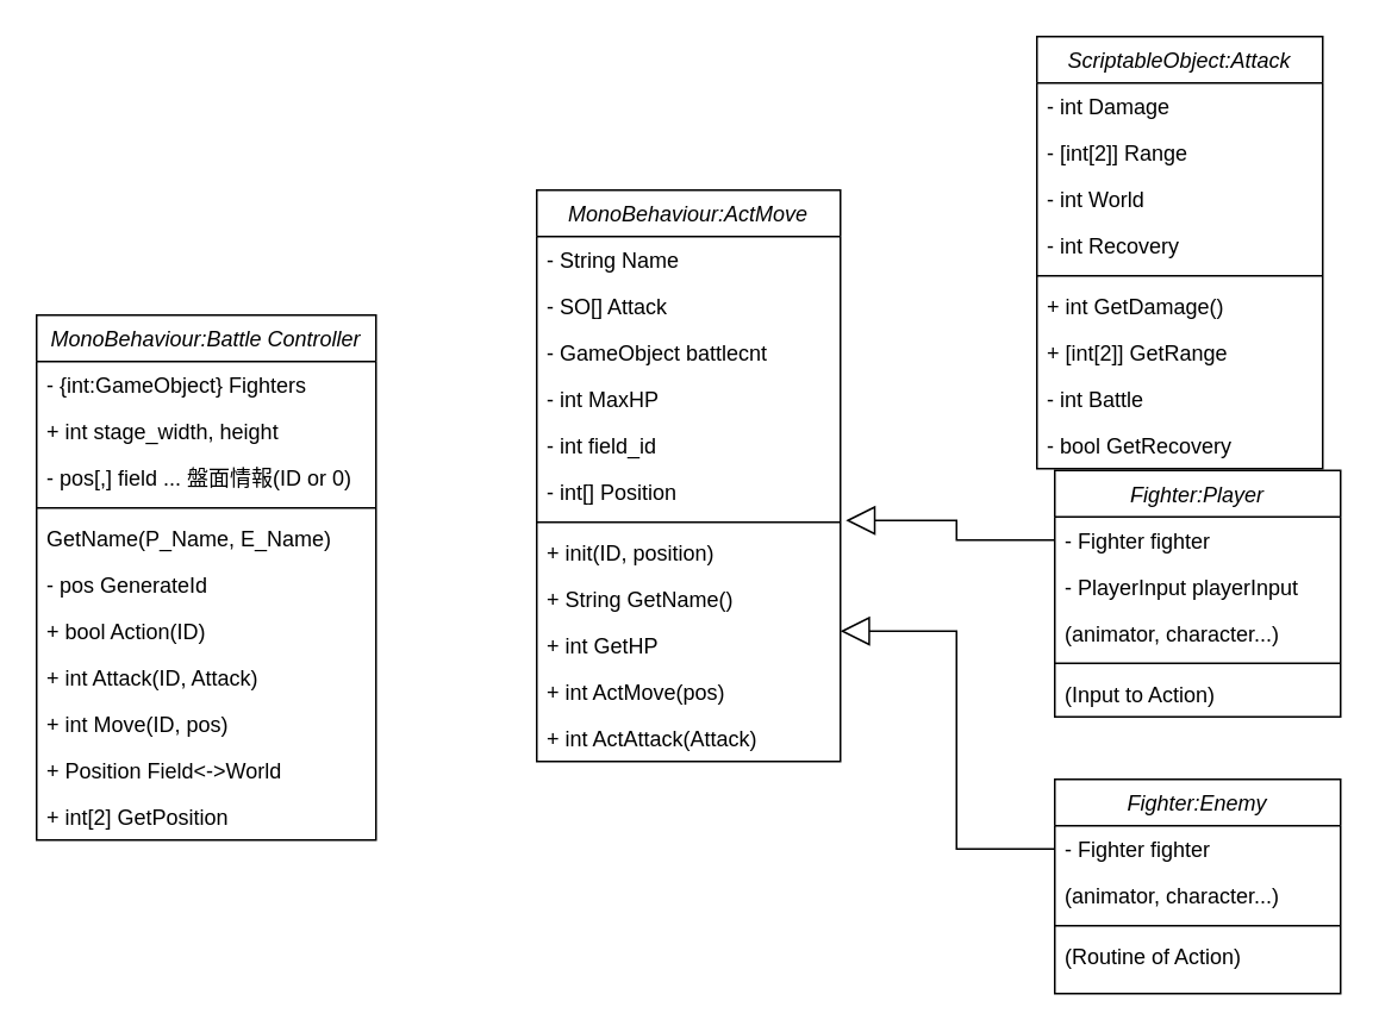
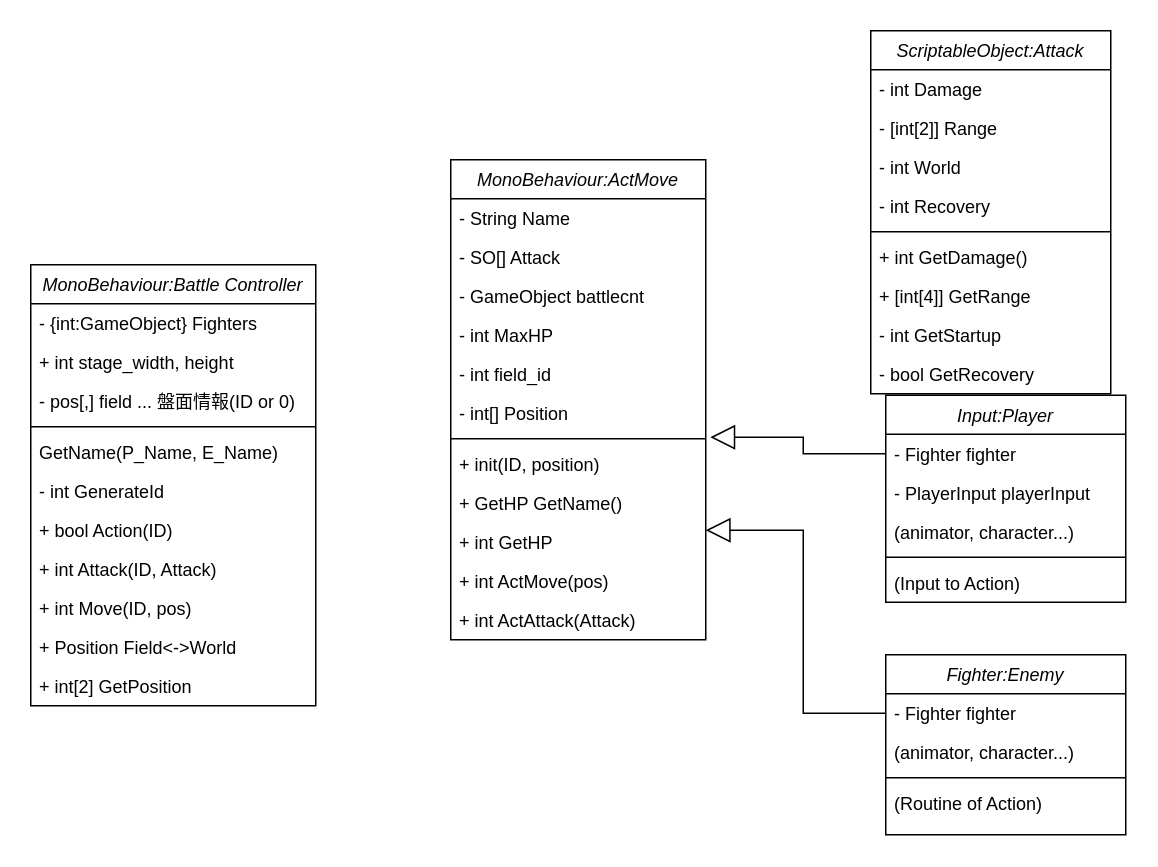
  <mxCell id="0" />
  <mxCell id="1" parent="0" />
  <mxCell id="2" value="MonoBehaviour:Battle Controller" style="swimlane;fontStyle=2;align=center;verticalAlign=top;childLayout=stackLayout;horizontal=1;startSize=26;horizontalStack=0;resizeParent=1;resizeLast=0;collapsible=1;marginBottom=0;rounded=0;shadow=0;strokeWidth=1;" parent="1" vertex="1"><mxGeometry x="20" y="176" width="190" height="294" as="geometry"><mxRectangle x="230" y="140" width="160" height="26" as="alternateBounds" /></mxGeometry></mxCell>
  <mxCell id="3" value="- {int:GameObject} Fighters" style="text;align=left;verticalAlign=top;spacingLeft=4;spacingRight=4;overflow=hidden;rotatable=0;points=[[0,0.5],[1,0.5]];portConstraint=eastwest;" parent="2" vertex="1"><mxGeometry y="26" width="190" height="26" as="geometry" /></mxCell>
  <mxCell id="4" value="+ int stage_width, height" style="text;align=left;verticalAlign=top;spacingLeft=4;spacingRight=4;overflow=hidden;rotatable=0;points=[[0,0.5],[1,0.5]];portConstraint=eastwest;rounded=0;shadow=0;html=0;" parent="2" vertex="1"><mxGeometry y="52" width="190" height="26" as="geometry" /></mxCell>
  <mxCell id="5" value="- pos[,] field ... 盤面情報(ID or 0)" style="text;align=left;verticalAlign=top;spacingLeft=4;spacingRight=4;overflow=hidden;rotatable=0;points=[[0,0.5],[1,0.5]];portConstraint=eastwest;rounded=0;shadow=0;html=0;" parent="2" vertex="1"><mxGeometry y="78" width="190" height="26" as="geometry" /></mxCell>
  <mxCell id="6" value="" style="line;html=1;strokeWidth=1;align=left;verticalAlign=middle;spacingTop=-1;spacingLeft=3;spacingRight=3;rotatable=0;labelPosition=right;points=[];portConstraint=eastwest;" parent="2" vertex="1"><mxGeometry y="104" width="190" height="8" as="geometry" /></mxCell>
  <mxCell id="7" value="GetName(P_Name, E_Name)" style="text;align=left;verticalAlign=top;spacingLeft=4;spacingRight=4;overflow=hidden;rotatable=0;points=[[0,0.5],[1,0.5]];portConstraint=eastwest;" parent="2" vertex="1"><mxGeometry y="112" width="190" height="26" as="geometry" /></mxCell>
- <mxCell id="8" value="- pos GenerateId" style="text;align=left;verticalAlign=top;spacingLeft=4;spacingRight=4;overflow=hidden;rotatable=0;points=[[0,0.5],[1,0.5]];portConstraint=eastwest;" parent="2" vertex="1"><mxGeometry y="138" width="190" height="26" as="geometry" /></mxCell>
+ <mxCell id="8" value="- int GenerateId" style="text;align=left;verticalAlign=top;spacingLeft=4;spacingRight=4;overflow=hidden;rotatable=0;points=[[0,0.5],[1,0.5]];portConstraint=eastwest;" parent="2" vertex="1"><mxGeometry y="138" width="190" height="26" as="geometry" /></mxCell>
  <mxCell id="9" value="+ bool Action(ID)" style="text;align=left;verticalAlign=top;spacingLeft=4;spacingRight=4;overflow=hidden;rotatable=0;points=[[0,0.5],[1,0.5]];portConstraint=eastwest;" parent="2" vertex="1"><mxGeometry y="164" width="190" height="26" as="geometry" /></mxCell>
  <mxCell id="10" value="+ int Attack(ID, Attack)" style="text;align=left;verticalAlign=top;spacingLeft=4;spacingRight=4;overflow=hidden;rotatable=0;points=[[0,0.5],[1,0.5]];portConstraint=eastwest;" parent="2" vertex="1"><mxGeometry y="190" width="190" height="26" as="geometry" /></mxCell>
  <mxCell id="11" value="+ int Move(ID, pos)" style="text;align=left;verticalAlign=top;spacingLeft=4;spacingRight=4;overflow=hidden;rotatable=0;points=[[0,0.5],[1,0.5]];portConstraint=eastwest;" parent="2" vertex="1"><mxGeometry y="216" width="190" height="26" as="geometry" /></mxCell>
  <mxCell id="12" value="+ Position Field&lt;-&gt;World" style="text;align=left;verticalAlign=top;spacingLeft=4;spacingRight=4;overflow=hidden;rotatable=0;points=[[0,0.5],[1,0.5]];portConstraint=eastwest;rounded=0;shadow=0;html=0;" parent="2" vertex="1"><mxGeometry y="242" width="190" height="26" as="geometry" /></mxCell>
  <mxCell id="13" value="+ int[2] GetPosition" style="text;align=left;verticalAlign=top;spacingLeft=4;spacingRight=4;overflow=hidden;rotatable=0;points=[[0,0.5],[1,0.5]];portConstraint=eastwest;" parent="2" vertex="1"><mxGeometry y="268" width="190" height="26" as="geometry" /></mxCell>
  <mxCell id="14" value="MonoBehaviour:ActMove" style="swimlane;fontStyle=2;align=center;verticalAlign=top;childLayout=stackLayout;horizontal=1;startSize=26;horizontalStack=0;resizeParent=1;resizeLast=0;collapsible=1;marginBottom=0;rounded=0;shadow=0;strokeWidth=1;" parent="1" vertex="1"><mxGeometry x="300" y="106" width="170" height="320" as="geometry"><mxRectangle x="480" y="120" width="160" height="26" as="alternateBounds" /></mxGeometry></mxCell>
  <mxCell id="15" value="- String Name" style="text;align=left;verticalAlign=top;spacingLeft=4;spacingRight=4;overflow=hidden;rotatable=0;points=[[0,0.5],[1,0.5]];portConstraint=eastwest;" parent="14" vertex="1"><mxGeometry y="26" width="170" height="26" as="geometry" /></mxCell>
  <mxCell id="16" value="- SO[] Attack" style="text;align=left;verticalAlign=top;spacingLeft=4;spacingRight=4;overflow=hidden;rotatable=0;points=[[0,0.5],[1,0.5]];portConstraint=eastwest;rounded=0;shadow=0;html=0;" parent="14" vertex="1"><mxGeometry y="52" width="170" height="26" as="geometry" /></mxCell>
  <mxCell id="17" value="- GameObject battlecnt" style="text;align=left;verticalAlign=top;spacingLeft=4;spacingRight=4;overflow=hidden;rotatable=0;points=[[0,0.5],[1,0.5]];portConstraint=eastwest;rounded=0;shadow=0;html=0;" parent="14" vertex="1"><mxGeometry y="78" width="170" height="26" as="geometry" /></mxCell>
  <mxCell id="18" value="- int MaxHP" style="text;align=left;verticalAlign=top;spacingLeft=4;spacingRight=4;overflow=hidden;rotatable=0;points=[[0,0.5],[1,0.5]];portConstraint=eastwest;rounded=0;shadow=0;html=0;" parent="14" vertex="1"><mxGeometry y="104" width="170" height="26" as="geometry" /></mxCell>
  <mxCell id="19" value="- int field_id" style="text;align=left;verticalAlign=top;spacingLeft=4;spacingRight=4;overflow=hidden;rotatable=0;points=[[0,0.5],[1,0.5]];portConstraint=eastwest;rounded=0;shadow=0;html=0;" parent="14" vertex="1"><mxGeometry y="130" width="170" height="26" as="geometry" /></mxCell>
  <mxCell id="20" value="- int[] Position" style="text;align=left;verticalAlign=top;spacingLeft=4;spacingRight=4;overflow=hidden;rotatable=0;points=[[0,0.5],[1,0.5]];portConstraint=eastwest;rounded=0;shadow=0;html=0;" parent="14" vertex="1"><mxGeometry y="156" width="170" height="26" as="geometry" /></mxCell>
  <mxCell id="21" value="" style="line;html=1;strokeWidth=1;align=left;verticalAlign=middle;spacingTop=-1;spacingLeft=3;spacingRight=3;rotatable=0;labelPosition=right;points=[];portConstraint=eastwest;" parent="14" vertex="1"><mxGeometry y="182" width="170" height="8" as="geometry" /></mxCell>
  <mxCell id="22" value="+ init(ID, position)" style="text;align=left;verticalAlign=top;spacingLeft=4;spacingRight=4;overflow=hidden;rotatable=0;points=[[0,0.5],[1,0.5]];portConstraint=eastwest;rounded=0;shadow=0;html=0;" parent="14" vertex="1"><mxGeometry y="190" width="170" height="26" as="geometry" /></mxCell>
- <mxCell id="23" value="+ String GetName()" style="text;align=left;verticalAlign=top;spacingLeft=4;spacingRight=4;overflow=hidden;rotatable=0;points=[[0,0.5],[1,0.5]];portConstraint=eastwest;" parent="14" vertex="1"><mxGeometry y="216" width="170" height="26" as="geometry" /></mxCell>
+ <mxCell id="23" value="+ GetHP GetName()" style="text;align=left;verticalAlign=top;spacingLeft=4;spacingRight=4;overflow=hidden;rotatable=0;points=[[0,0.5],[1,0.5]];portConstraint=eastwest;" parent="14" vertex="1"><mxGeometry y="216" width="170" height="26" as="geometry" /></mxCell>
  <mxCell id="24" value="+ int GetHP" style="text;align=left;verticalAlign=top;spacingLeft=4;spacingRight=4;overflow=hidden;rotatable=0;points=[[0,0.5],[1,0.5]];portConstraint=eastwest;" parent="14" vertex="1"><mxGeometry y="242" width="170" height="26" as="geometry" /></mxCell>
  <mxCell id="25" value="+ int ActMove(pos)" style="text;align=left;verticalAlign=top;spacingLeft=4;spacingRight=4;overflow=hidden;rotatable=0;points=[[0,0.5],[1,0.5]];portConstraint=eastwest;" parent="14" vertex="1"><mxGeometry y="268" width="170" height="26" as="geometry" /></mxCell>
  <mxCell id="26" value="+ int ActAttack(Attack)" style="text;align=left;verticalAlign=top;spacingLeft=4;spacingRight=4;overflow=hidden;rotatable=0;points=[[0,0.5],[1,0.5]];portConstraint=eastwest;" parent="14" vertex="1"><mxGeometry y="294" width="170" height="26" as="geometry" /></mxCell>
- <mxCell id="27" value="Fighter:Player" style="swimlane;fontStyle=2;align=center;verticalAlign=top;childLayout=stackLayout;horizontal=1;startSize=26;horizontalStack=0;resizeParent=1;resizeLast=0;collapsible=1;marginBottom=0;rounded=0;shadow=0;strokeWidth=1;" parent="1" vertex="1"><mxGeometry x="590" y="263" width="160" height="138" as="geometry"><mxRectangle x="480" y="120" width="160" height="26" as="alternateBounds" /></mxGeometry></mxCell>
+ <mxCell id="27" value="Input:Player" style="swimlane;fontStyle=2;align=center;verticalAlign=top;childLayout=stackLayout;horizontal=1;startSize=26;horizontalStack=0;resizeParent=1;resizeLast=0;collapsible=1;marginBottom=0;rounded=0;shadow=0;strokeWidth=1;" parent="1" vertex="1"><mxGeometry x="590" y="263" width="160" height="138" as="geometry"><mxRectangle x="480" y="120" width="160" height="26" as="alternateBounds" /></mxGeometry></mxCell>
  <mxCell id="28" value="- Fighter fighter" style="text;align=left;verticalAlign=top;spacingLeft=4;spacingRight=4;overflow=hidden;rotatable=0;points=[[0,0.5],[1,0.5]];portConstraint=eastwest;rounded=0;shadow=0;html=0;" parent="27" vertex="1"><mxGeometry y="26" width="160" height="26" as="geometry" /></mxCell>
  <mxCell id="29" value="- PlayerInput playerInput" style="text;align=left;verticalAlign=top;spacingLeft=4;spacingRight=4;overflow=hidden;rotatable=0;points=[[0,0.5],[1,0.5]];portConstraint=eastwest;rounded=0;shadow=0;html=0;" parent="27" vertex="1"><mxGeometry y="52" width="160" height="26" as="geometry" /></mxCell>
  <mxCell id="30" value="(animator, character...)" style="text;align=left;verticalAlign=top;spacingLeft=4;spacingRight=4;overflow=hidden;rotatable=0;points=[[0,0.5],[1,0.5]];portConstraint=eastwest;rounded=0;shadow=0;html=0;" parent="27" vertex="1"><mxGeometry y="78" width="160" height="26" as="geometry" /></mxCell>
  <mxCell id="31" value="" style="line;html=1;strokeWidth=1;align=left;verticalAlign=middle;spacingTop=-1;spacingLeft=3;spacingRight=3;rotatable=0;labelPosition=right;points=[];portConstraint=eastwest;" parent="27" vertex="1"><mxGeometry y="104" width="160" height="8" as="geometry" /></mxCell>
  <mxCell id="32" value="(Input to Action)" style="text;align=left;verticalAlign=top;spacingLeft=4;spacingRight=4;overflow=hidden;rotatable=0;points=[[0,0.5],[1,0.5]];portConstraint=eastwest;" parent="27" vertex="1"><mxGeometry y="112" width="160" height="26" as="geometry" /></mxCell>
  <mxCell id="33" value="ScriptableObject:Attack" style="swimlane;fontStyle=2;align=center;verticalAlign=top;childLayout=stackLayout;horizontal=1;startSize=26;horizontalStack=0;resizeParent=1;resizeParentMax=0;resizeLast=0;collapsible=1;marginBottom=0;" parent="1" vertex="1"><mxGeometry x="580" y="20" width="160" height="242" as="geometry" /></mxCell>
  <mxCell id="34" value="- int Damage" style="text;strokeColor=none;fillColor=none;align=left;verticalAlign=top;spacingLeft=4;spacingRight=4;overflow=hidden;rotatable=0;points=[[0,0.5],[1,0.5]];portConstraint=eastwest;" parent="33" vertex="1"><mxGeometry y="26" width="160" height="26" as="geometry" /></mxCell>
  <mxCell id="35" value="- [int[2]] Range" style="text;strokeColor=none;fillColor=none;align=left;verticalAlign=top;spacingLeft=4;spacingRight=4;overflow=hidden;rotatable=0;points=[[0,0.5],[1,0.5]];portConstraint=eastwest;" vertex="1" parent="33"><mxGeometry y="52" width="160" height="26" as="geometry" /></mxCell>
  <mxCell id="36" value="- int World" style="text;strokeColor=none;fillColor=none;align=left;verticalAlign=top;spacingLeft=4;spacingRight=4;overflow=hidden;rotatable=0;points=[[0,0.5],[1,0.5]];portConstraint=eastwest;" parent="33" vertex="1"><mxGeometry y="78" width="160" height="26" as="geometry" /></mxCell>
  <mxCell id="37" value="- int Recovery" style="text;strokeColor=none;fillColor=none;align=left;verticalAlign=top;spacingLeft=4;spacingRight=4;overflow=hidden;rotatable=0;points=[[0,0.5],[1,0.5]];portConstraint=eastwest;" vertex="1" parent="33"><mxGeometry y="104" width="160" height="26" as="geometry" /></mxCell>
  <mxCell id="38" value="" style="line;strokeWidth=1;fillColor=none;align=left;verticalAlign=middle;spacingTop=-1;spacingLeft=3;spacingRight=3;rotatable=0;labelPosition=right;points=[];portConstraint=eastwest;" parent="33" vertex="1"><mxGeometry y="130" width="160" height="8" as="geometry" /></mxCell>
  <mxCell id="39" value="+ int GetDamage()" style="text;strokeColor=none;fillColor=none;align=left;verticalAlign=top;spacingLeft=4;spacingRight=4;overflow=hidden;rotatable=0;points=[[0,0.5],[1,0.5]];portConstraint=eastwest;" parent="33" vertex="1"><mxGeometry y="138" width="160" height="26" as="geometry" /></mxCell>
- <mxCell id="40" value="+ [int[2]] GetRange" style="text;strokeColor=none;fillColor=none;align=left;verticalAlign=top;spacingLeft=4;spacingRight=4;overflow=hidden;rotatable=0;points=[[0,0.5],[1,0.5]];portConstraint=eastwest;" parent="33" vertex="1"><mxGeometry y="164" width="160" height="26" as="geometry" /></mxCell>
- <mxCell id="41" value="- int Battle" style="text;strokeColor=none;fillColor=none;align=left;verticalAlign=top;spacingLeft=4;spacingRight=4;overflow=hidden;rotatable=0;points=[[0,0.5],[1,0.5]];portConstraint=eastwest;" vertex="1" parent="33"><mxGeometry y="190" width="160" height="26" as="geometry" /></mxCell>
+ <mxCell id="40" value="+ [int[4]] GetRange" style="text;strokeColor=none;fillColor=none;align=left;verticalAlign=top;spacingLeft=4;spacingRight=4;overflow=hidden;rotatable=0;points=[[0,0.5],[1,0.5]];portConstraint=eastwest;" parent="33" vertex="1"><mxGeometry y="164" width="160" height="26" as="geometry" /></mxCell>
+ <mxCell id="41" value="- int GetStartup" style="text;strokeColor=none;fillColor=none;align=left;verticalAlign=top;spacingLeft=4;spacingRight=4;overflow=hidden;rotatable=0;points=[[0,0.5],[1,0.5]];portConstraint=eastwest;" vertex="1" parent="33"><mxGeometry y="190" width="160" height="26" as="geometry" /></mxCell>
  <mxCell id="42" value="- bool GetRecovery" style="text;strokeColor=none;fillColor=none;align=left;verticalAlign=top;spacingLeft=4;spacingRight=4;overflow=hidden;rotatable=0;points=[[0,0.5],[1,0.5]];portConstraint=eastwest;" vertex="1" parent="33"><mxGeometry y="216" width="160" height="26" as="geometry" /></mxCell>
  <mxCell id="43" style="edgeStyle=orthogonalEdgeStyle;rounded=0;orthogonalLoop=1;jettySize=auto;html=1;exitX=0;exitY=0.5;exitDx=0;exitDy=0;entryX=1.018;entryY=1.115;entryDx=0;entryDy=0;entryPerimeter=0;endArrow=block;endFill=0;endSize=14;strokeWidth=1;" parent="1" source="28" target="20" edge="1"><mxGeometry relative="1" as="geometry" /></mxCell>
  <mxCell id="44" style="edgeStyle=orthogonalEdgeStyle;rounded=0;orthogonalLoop=1;jettySize=auto;html=1;entryX=1;entryY=0.192;entryDx=0;entryDy=0;entryPerimeter=0;endArrow=block;endFill=0;endSize=14;strokeWidth=1;exitX=0;exitY=0.5;exitDx=0;exitDy=0;" parent="1" source="46" target="24" edge="1"><mxGeometry relative="1" as="geometry" /></mxCell>
  <mxCell id="45" value="Fighter:Enemy" style="swimlane;fontStyle=2;align=center;verticalAlign=top;childLayout=stackLayout;horizontal=1;startSize=26;horizontalStack=0;resizeParent=1;resizeLast=0;collapsible=1;marginBottom=0;rounded=0;shadow=0;strokeWidth=1;" parent="1" vertex="1"><mxGeometry x="590" y="436" width="160" height="120" as="geometry"><mxRectangle x="480" y="120" width="160" height="26" as="alternateBounds" /></mxGeometry></mxCell>
  <mxCell id="46" value="- Fighter fighter" style="text;align=left;verticalAlign=top;spacingLeft=4;spacingRight=4;overflow=hidden;rotatable=0;points=[[0,0.5],[1,0.5]];portConstraint=eastwest;rounded=0;shadow=0;html=0;" parent="45" vertex="1"><mxGeometry y="26" width="160" height="26" as="geometry" /></mxCell>
  <mxCell id="47" value="(animator, character...)" style="text;align=left;verticalAlign=top;spacingLeft=4;spacingRight=4;overflow=hidden;rotatable=0;points=[[0,0.5],[1,0.5]];portConstraint=eastwest;rounded=0;shadow=0;html=0;" parent="45" vertex="1"><mxGeometry y="52" width="160" height="26" as="geometry" /></mxCell>
  <mxCell id="48" value="" style="line;html=1;strokeWidth=1;align=left;verticalAlign=middle;spacingTop=-1;spacingLeft=3;spacingRight=3;rotatable=0;labelPosition=right;points=[];portConstraint=eastwest;" parent="45" vertex="1"><mxGeometry y="78" width="160" height="8" as="geometry" /></mxCell>
  <mxCell id="49" value="(Routine of Action)" style="text;align=left;verticalAlign=top;spacingLeft=4;spacingRight=4;overflow=hidden;rotatable=0;points=[[0,0.5],[1,0.5]];portConstraint=eastwest;" parent="45" vertex="1"><mxGeometry y="86" width="160" height="26" as="geometry" /></mxCell>
